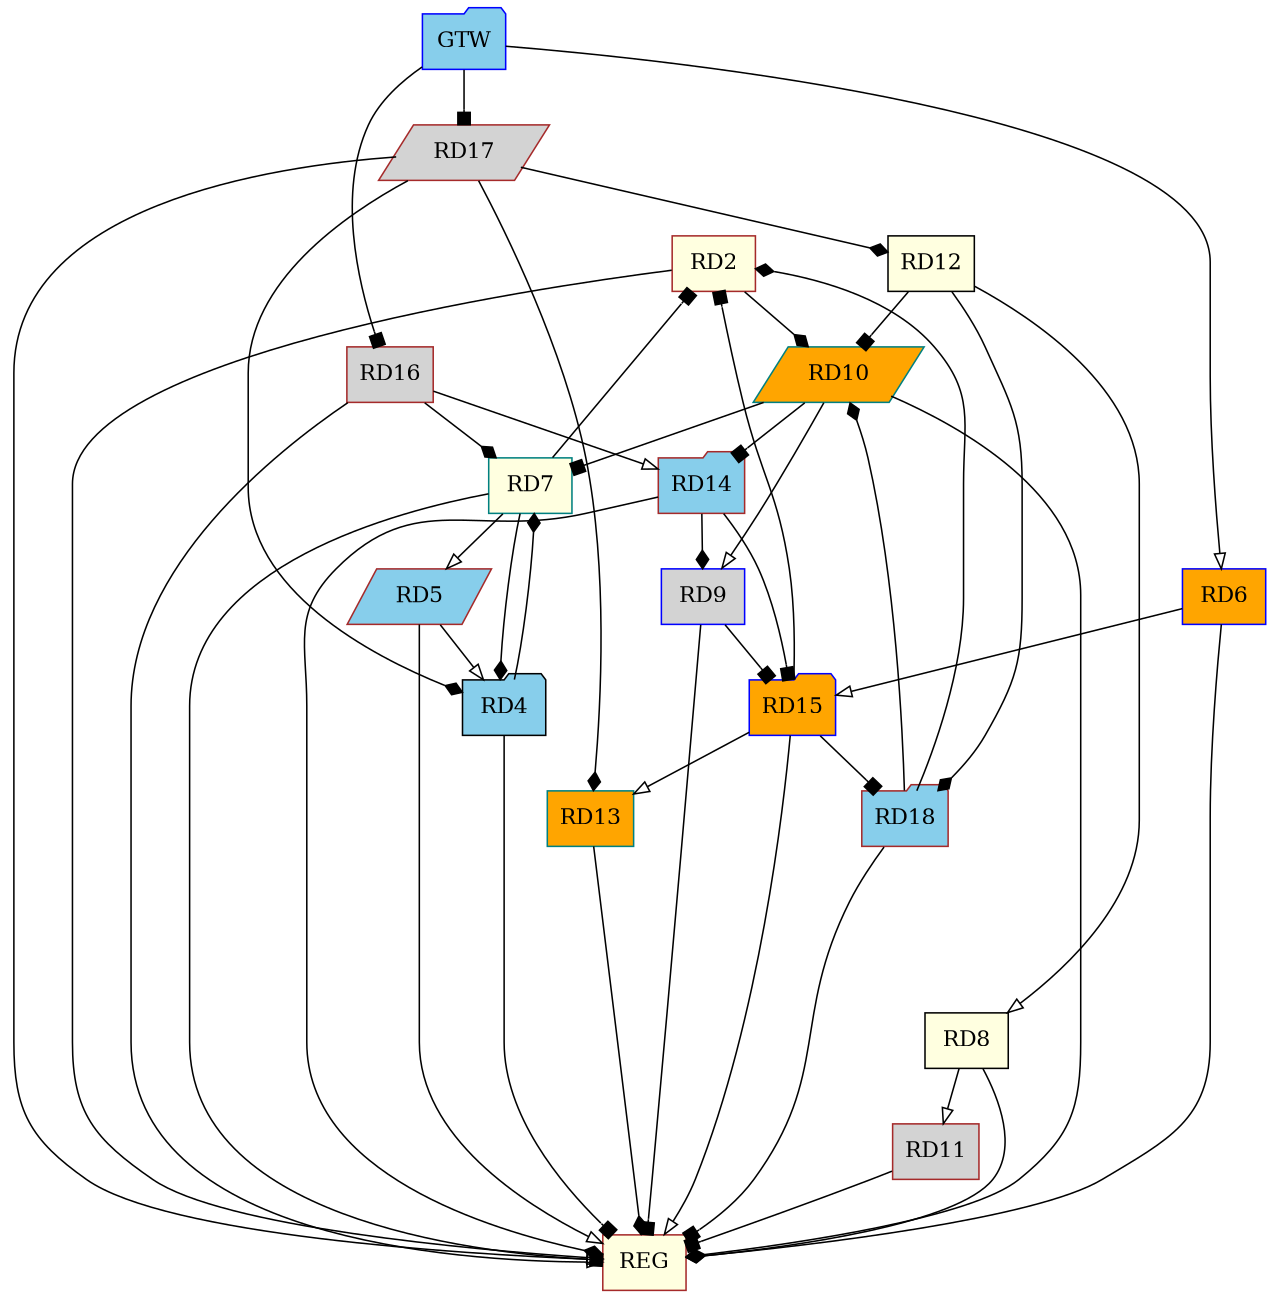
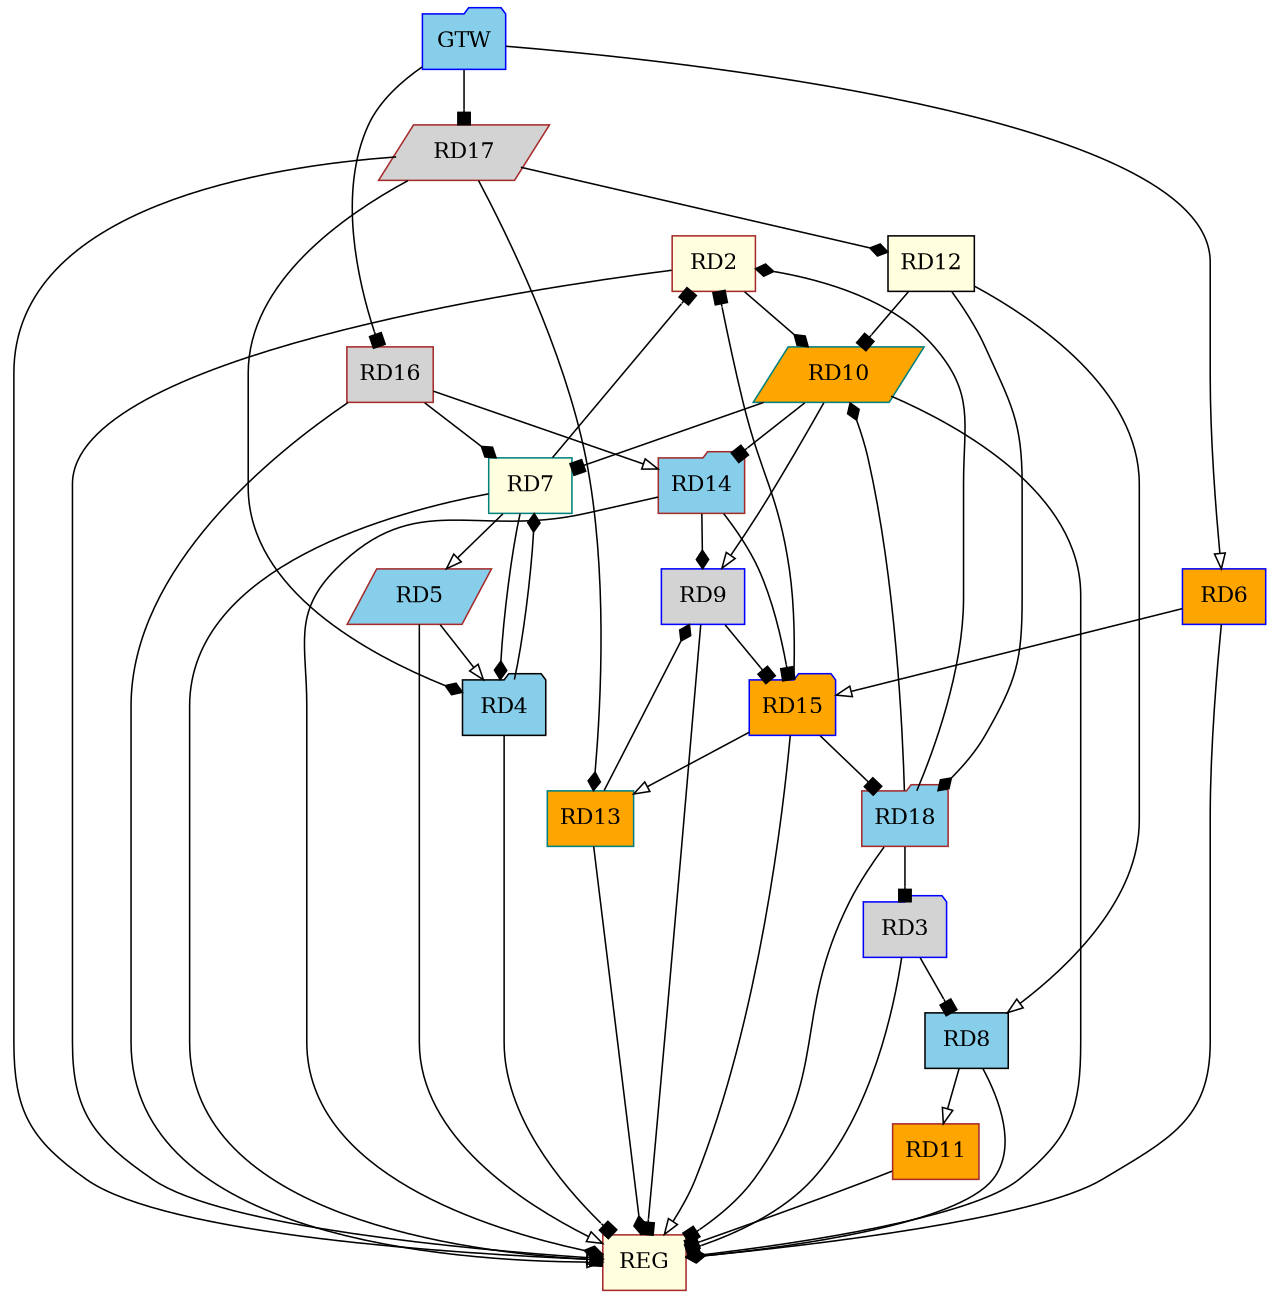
  strict digraph {
    node [color=brown fillcolor=lightyellow shape=box style=filled]
    edge [arrowhead=box]
    n1 [label=REG]
    n2 [label=RD2]
    n3 [color=teal fillcolor=orange label=RD10 shape=parallelogram]
    n4 [color=teal label=RD7]
    n5 [color=blue fillcolor=lightgrey label=RD9]
    n6 [fillcolor=skyblue label=RD14 shape=folder]
-   n8 [color=black label=RD8]
-   n9 [fillcolor=lightgrey label=RD11]
+   n7 [color=blue fillcolor=lightgrey label=RD3 shape=folder]
+   n8 [color=black fillcolor=skyblue label=RD8]
+   n9 [fillcolor=orange label=RD11]
    n10 [color=black fillcolor=skyblue label=RD4 shape=folder]
    n11 [fillcolor=skyblue label=RD5 shape=parallelogram]
    n12 [color=blue fillcolor=orange label=RD6]
    n13 [color=blue fillcolor=orange label=RD15 shape=folder]
    n14 [fillcolor=skyblue label=RD18 shape=folder]
    n15 [color=teal fillcolor=orange label=RD13]
    n16 [color=black label=RD12]
    n17 [fillcolor=lightgrey label=RD16]
    n18 [fillcolor=lightgrey label=RD17 shape=parallelogram]
    n19 [color=blue fillcolor=skyblue label=GTW shape=folder]
    n2 -> n1 [arrowhead=onormal]
    n2 -> n3 [arrowhead=diamond]
    n3 -> n1 [arrowhead=diamond]
    n3 -> n4
    n3 -> n5 [arrowhead=onormal]
    n3 -> n6
    n4 -> n1
    n4 -> n2
    n4 -> n10 [arrowhead=diamond]
    n4 -> n11 [arrowhead=onormal]
    n5 -> n1
    n5 -> n13
    n6 -> n1 [arrowhead=diamond]
    n6 -> n5 [arrowhead=diamond]
    n6 -> n13
+   n7 -> n1
+   n7 -> n8
    n8 -> n1 [arrowhead=diamond]
    n8 -> n9 [arrowhead=onormal]
    n9 -> n1
    n10 -> n1
    n10 -> n4 [arrowhead=diamond]
    n11 -> n1 [arrowhead=onormal]
    n11 -> n10 [arrowhead=onormal]
    n12 -> n1 [arrowhead=diamond]
    n12 -> n13 [arrowhead=onormal]
    n13 -> n1 [arrowhead=onormal]
    n13 -> n2
    n13 -> n14
    n13 -> n15 [arrowhead=onormal]
    n14 -> n1
    n14 -> n2 [arrowhead=diamond]
    n14 -> n3 [arrowhead=diamond]
+   n14 -> n7
    n15 -> n1 [arrowhead=diamond]
+   n15 -> n5 [arrowhead=diamond]
    n16 -> n3
    n16 -> n8 [arrowhead=onormal]
    n16 -> n14 [arrowhead=diamond]
    n17 -> n1 [arrowhead=onormal]
    n17 -> n4 [arrowhead=diamond]
    n17 -> n6 [arrowhead=onormal]
    n18 -> n1 [arrowhead=onormal]
    n18 -> n10 [arrowhead=diamond]
    n18 -> n15 [arrowhead=diamond]
    n18 -> n16 [arrowhead=diamond]
    n19 -> n12 [arrowhead=onormal]
    n19 -> n17
    n19 -> n18
  }
